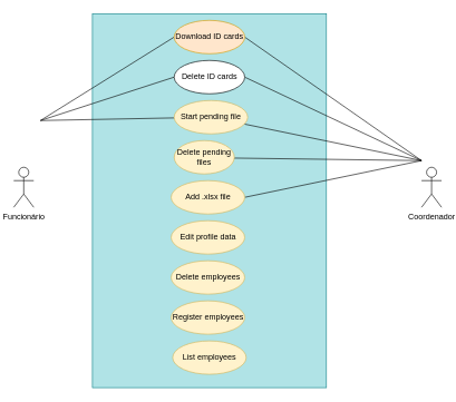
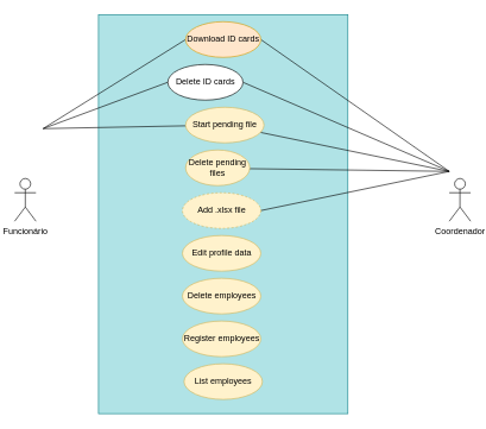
  <mxCell id="0" />
  <mxCell id="1" parent="0" />
  <mxCell id="2" value="" style="rounded=0;whiteSpace=wrap;html=1;fillColor=#b0e3e6;strokeColor=#0e8088;" vertex="1" parent="1"><mxGeometry x="137.75" y="20" width="350" height="560" as="geometry" /></mxCell>
  <mxCell id="3" style="rounded=0;orthogonalLoop=1;jettySize=auto;html=1;endArrow=none;endFill=0;movable=1;resizable=1;rotatable=1;deletable=1;editable=1;locked=0;connectable=1;entryX=0;entryY=0.5;entryDx=0;entryDy=0;" edge="1" parent="1" target="16"><mxGeometry relative="1" as="geometry"><mxPoint x="60" y="180" as="sourcePoint" /></mxGeometry></mxCell>
  <mxCell id="4" style="rounded=0;orthogonalLoop=1;jettySize=auto;html=1;entryX=0;entryY=0.5;entryDx=0;entryDy=0;endArrow=none;endFill=0;" edge="1" parent="1" target="17"><mxGeometry relative="1" as="geometry"><mxPoint x="60" y="180" as="sourcePoint" /></mxGeometry></mxCell>
  <mxCell id="5" value="Funcionário" style="shape=umlActor;verticalLabelPosition=bottom;verticalAlign=top;html=1;outlineConnect=0;movable=1;resizable=1;rotatable=1;deletable=1;editable=1;locked=0;connectable=1;container=0;" vertex="1" parent="1"><mxGeometry x="20" y="250" width="30" height="60" as="geometry" /></mxCell>
  <mxCell id="6" style="rounded=0;orthogonalLoop=1;jettySize=auto;html=1;entryX=1;entryY=0.5;entryDx=0;entryDy=0;fillColor=#f8cecc;strokeColor=#000000;endArrow=none;endFill=0;movable=1;resizable=1;rotatable=1;deletable=1;editable=1;locked=0;connectable=1;" edge="1" parent="1" target="12"><mxGeometry relative="1" as="geometry"><mxPoint x="630" y="240" as="sourcePoint" /></mxGeometry></mxCell>
  <mxCell id="7" style="rounded=0;orthogonalLoop=1;jettySize=auto;html=1;endArrow=none;endFill=0;movable=1;resizable=1;rotatable=1;deletable=1;editable=1;locked=0;connectable=1;" edge="1" parent="1" target="14"><mxGeometry relative="1" as="geometry"><mxPoint x="630" y="240" as="sourcePoint" /></mxGeometry></mxCell>
  <mxCell id="8" style="rounded=0;orthogonalLoop=1;jettySize=auto;html=1;entryX=0;entryY=0.5;entryDx=0;entryDy=0;endArrow=none;endFill=0;movable=1;resizable=1;rotatable=1;deletable=1;editable=1;locked=0;connectable=1;" edge="1" parent="1" target="15"><mxGeometry relative="1" as="geometry"><mxPoint x="630" y="240" as="sourcePoint" /></mxGeometry></mxCell>
  <mxCell id="9" style="rounded=0;orthogonalLoop=1;jettySize=auto;html=1;entryX=1;entryY=0.5;entryDx=0;entryDy=0;endArrow=none;endFill=0;movable=1;resizable=1;rotatable=1;deletable=1;editable=1;locked=0;connectable=1;" edge="1" parent="1" target="16"><mxGeometry relative="1" as="geometry"><mxPoint x="630" y="240" as="sourcePoint" /></mxGeometry></mxCell>
  <mxCell id="10" style="rounded=0;orthogonalLoop=1;jettySize=auto;html=1;entryX=1;entryY=0.5;entryDx=0;entryDy=0;endArrow=none;endFill=0;" edge="1" parent="1" target="17"><mxGeometry relative="1" as="geometry"><mxPoint x="630" y="240" as="sourcePoint" /></mxGeometry></mxCell>
  <mxCell id="11" value="Coordenador" style="shape=umlActor;verticalLabelPosition=bottom;verticalAlign=top;html=1;outlineConnect=0;movable=1;resizable=1;rotatable=1;deletable=1;editable=1;locked=0;connectable=1;container=0;" vertex="1" parent="1"><mxGeometry x="630" y="250" width="30" height="60" as="geometry" /></mxCell>
- <mxCell id="12" value="Add .xlsx file" style="ellipse;whiteSpace=wrap;html=1;fillColor=#fff2cc;strokeColor=#d6b656;movable=1;resizable=1;rotatable=1;deletable=1;editable=1;locked=0;connectable=1;container=0;" vertex="1" parent="1"><mxGeometry x="255.5" y="270" width="110" height="50" as="geometry" /></mxCell>
+ <mxCell id="12" value="Add .xlsx file" style="ellipse;whiteSpace=wrap;html=1;fillColor=#fff2cc;strokeColor=#d6b656;movable=1;resizable=1;rotatable=1;deletable=1;editable=1;locked=0;connectable=1;container=0;dashed=1;" vertex="1" parent="1"><mxGeometry x="255.5" y="270" width="110" height="50" as="geometry" /></mxCell>
  <mxCell id="13" style="rounded=0;orthogonalLoop=1;jettySize=auto;html=1;endArrow=none;endFill=0;" edge="1" parent="1" source="14"><mxGeometry relative="1" as="geometry"><mxPoint x="60" y="180" as="targetPoint" /></mxGeometry></mxCell>
  <mxCell id="14" value="Start pending file" style="ellipse;whiteSpace=wrap;html=1;fillColor=#fff2cc;strokeColor=#d6b656;movable=1;resizable=1;rotatable=1;deletable=1;editable=1;locked=0;connectable=1;container=0;" vertex="1" parent="1"><mxGeometry x="260" y="150" width="110" height="50" as="geometry" /></mxCell>
  <mxCell id="15" value="Delete pending files" style="ellipse;whiteSpace=wrap;html=1;fillColor=#fff2cc;strokeColor=#d6b656;movable=1;resizable=1;rotatable=1;deletable=1;editable=1;locked=0;connectable=1;container=0;" vertex="1" parent="1"><mxGeometry x="260" y="210" width="90" height="50" as="geometry" /></mxCell>
  <mxCell id="16" value="Download ID cards" style="ellipse;whiteSpace=wrap;html=1;fillColor=#ffe6cc;strokeColor=#d79b00;movable=1;resizable=1;rotatable=1;deletable=1;editable=1;locked=0;connectable=1;container=0;" vertex="1" parent="1"><mxGeometry x="260" y="30" width="105.5" height="50" as="geometry" /></mxCell>
- <mxCell id="17" value="Delete ID cards" style="ellipse;whiteSpace=wrap;html=1;movable=1;resizable=1;rotatable=1;deletable=1;editable=1;locked=0;connectable=1;container=0;" vertex="1" parent="1"><mxGeometry x="260" y="90" width="105.5" height="50" as="geometry" /></mxCell>
+ <mxCell id="17" value="Delete ID cards" style="ellipse;whiteSpace=wrap;html=1;movable=1;resizable=1;rotatable=1;deletable=1;editable=1;locked=0;connectable=1;container=0;" vertex="1" parent="1"><mxGeometry x="235" y="90" width="105.5" height="50" as="geometry" /></mxCell>
  <mxCell id="18" value="Edit profile data" style="ellipse;whiteSpace=wrap;html=1;fillColor=#fff2cc;strokeColor=#d6b656;movable=1;resizable=1;rotatable=1;deletable=1;editable=1;locked=0;connectable=1;container=0;" vertex="1" parent="1"><mxGeometry x="255.5" y="330" width="110" height="50" as="geometry" /></mxCell>
  <mxCell id="19" value="Delete employees" style="ellipse;whiteSpace=wrap;html=1;fillColor=#fff2cc;strokeColor=#d6b656;movable=1;resizable=1;rotatable=1;deletable=1;editable=1;locked=0;connectable=1;container=0;" vertex="1" parent="1"><mxGeometry x="255.5" y="390" width="110" height="50" as="geometry" /></mxCell>
  <mxCell id="20" value="Register employees" style="ellipse;whiteSpace=wrap;html=1;fillColor=#fff2cc;strokeColor=#d6b656;movable=1;resizable=1;rotatable=1;deletable=1;editable=1;locked=0;connectable=1;container=0;" vertex="1" parent="1"><mxGeometry x="255.5" y="450" width="110" height="50" as="geometry" /></mxCell>
  <mxCell id="21" value="List employees" style="ellipse;whiteSpace=wrap;html=1;fillColor=#fff2cc;strokeColor=#d6b656;movable=1;resizable=1;rotatable=1;deletable=1;editable=1;locked=0;connectable=1;container=0;" vertex="1" parent="1"><mxGeometry x="257.75" y="510" width="110" height="50" as="geometry" /></mxCell>
